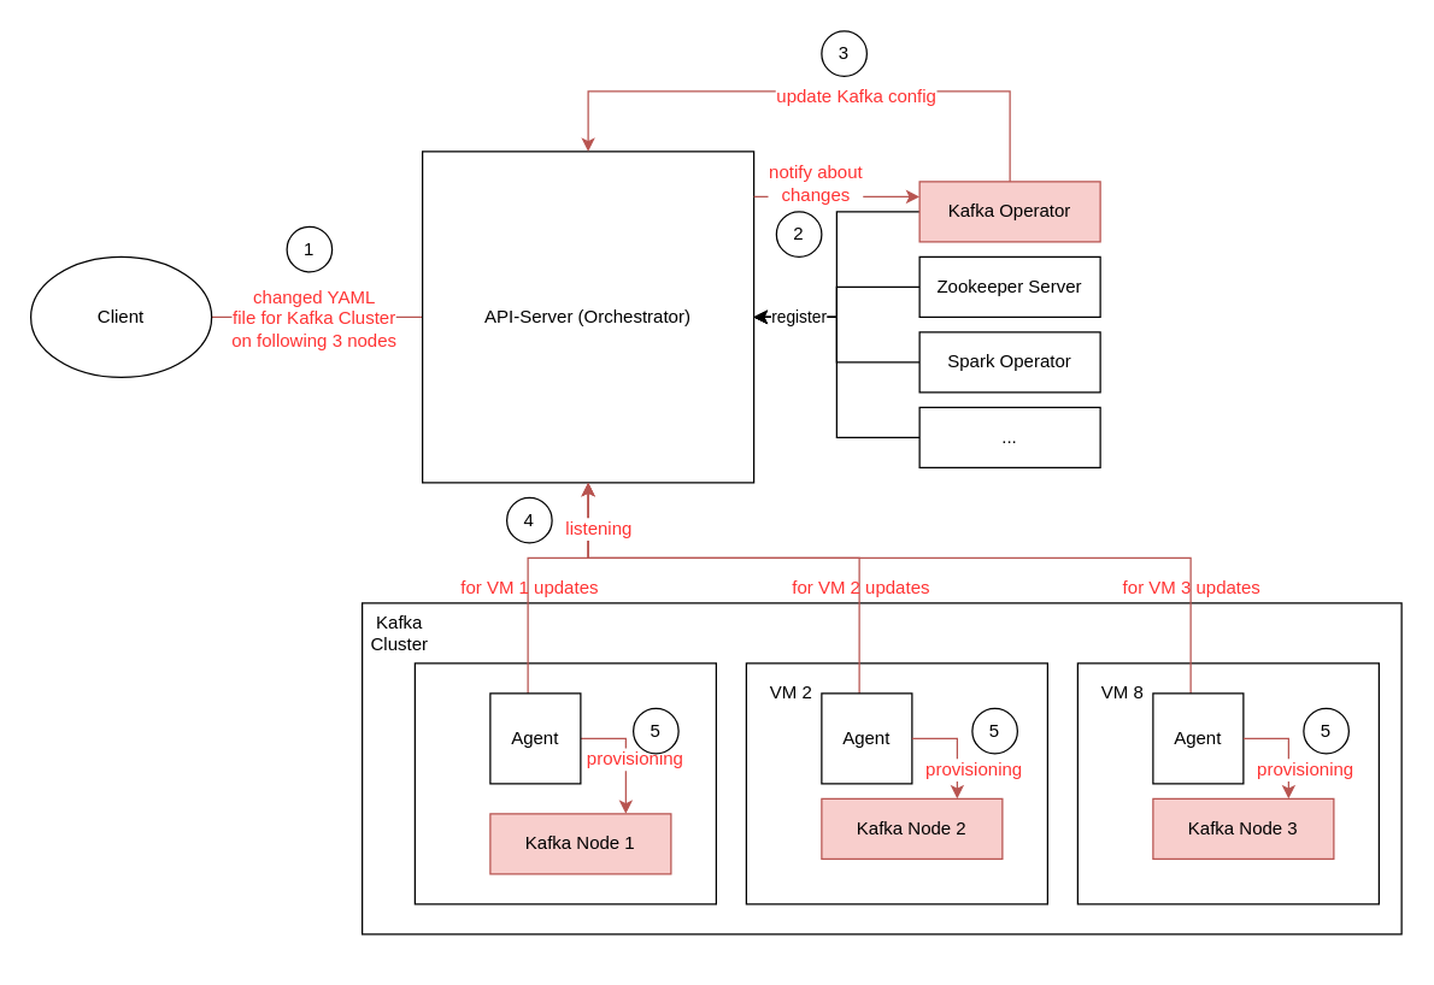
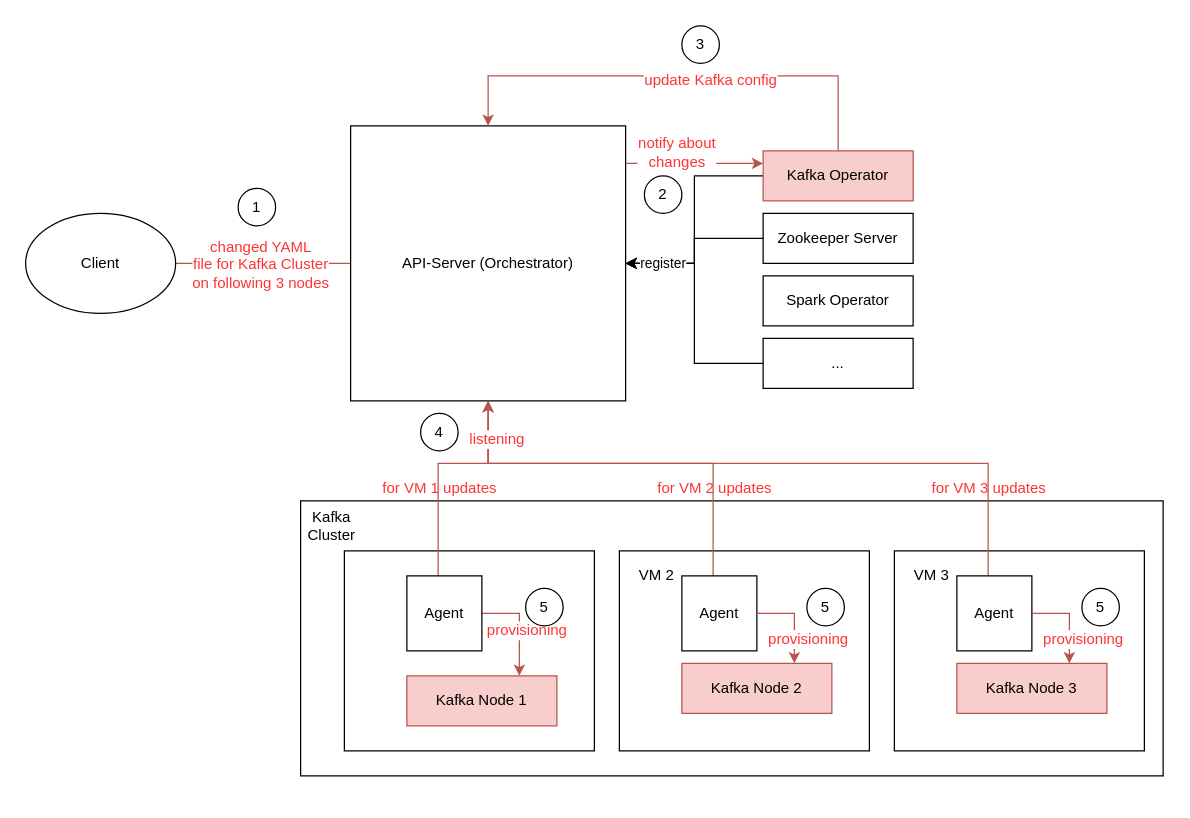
  <mxCell id="0" />
  <mxCell id="1" parent="0" />
  <mxCell id="2" value="" style="rounded=0;whiteSpace=wrap;html=1;" vertex="1" parent="1"><mxGeometry y="400" width="690" height="220" as="geometry" x="240" /></mxCell>
  <mxCell id="3" value="" style="rounded=0;whiteSpace=wrap;html=1;" vertex="1" parent="1"><mxGeometry x="275" y="440" width="200" height="160" as="geometry" /></mxCell>
  <mxCell id="4" style="edgeStyle=orthogonalEdgeStyle;rounded=0;orthogonalLoop=1;jettySize=auto;html=1;fontColor=#FF3333;fillColor=#f8cecc;strokeColor=#b85450;endArrow=none;" edge="1" parent="1" source="6" target="7"><mxGeometry relative="1" as="geometry" /></mxCell>
  <mxCell id="5" value="&lt;div&gt;changed YAML&lt;/div&gt;&lt;div&gt; file for Kafka Cluster &lt;br&gt;&lt;/div&gt;&lt;div&gt;on following 3 nodes&lt;br&gt;&lt;/div&gt;" style="text;html=1;align=center;verticalAlign=middle;resizable=0;points=[];labelBackgroundColor=#ffffff;fontColor=#FF3333;" vertex="1" connectable="0" parent="4"><mxGeometry x="-0.3" y="3" relative="1" as="geometry"><mxPoint x="18" y="3" as="offset" /></mxGeometry></mxCell>
  <mxCell id="6" value="Client" style="ellipse;whiteSpace=wrap;html=1;" vertex="1" parent="1"><mxGeometry x="20" y="170" width="120" height="80" as="geometry" /></mxCell>
  <mxCell id="7" value="API-Server (Orchestrator)" style="whiteSpace=wrap;html=1;aspect=fixed;" vertex="1" parent="1"><mxGeometry x="280" y="100" width="220" height="220" as="geometry" /></mxCell>
  <mxCell id="8" style="edgeStyle=orthogonalEdgeStyle;rounded=0;orthogonalLoop=1;jettySize=auto;html=1;" edge="1" parent="1" source="11" target="7"><mxGeometry relative="1" as="geometry" /></mxCell>
  <mxCell id="9" style="edgeStyle=orthogonalEdgeStyle;rounded=0;orthogonalLoop=1;jettySize=auto;html=1;entryX=0.5;entryY=0;entryDx=0;entryDy=0;fillColor=#f8cecc;strokeColor=#b85450;" edge="1" parent="1" source="11" target="7"><mxGeometry relative="1" as="geometry"><Array as="points"><mxPoint x="670" y="60" /><mxPoint x="390" y="60" /></Array></mxGeometry></mxCell>
  <mxCell id="10" value="&lt;font color=&quot;#FF3333&quot;&gt;update Kafka config&lt;/font&gt;" style="text;html=1;align=center;verticalAlign=middle;resizable=0;points=[];labelBackgroundColor=#ffffff;" vertex="1" connectable="0" parent="9"><mxGeometry x="-0.142" y="3" relative="1" as="geometry"><mxPoint as="offset" /></mxGeometry></mxCell>
  <mxCell id="11" value="Kafka Operator" style="rounded=0;whiteSpace=wrap;html=1;fillColor=#f8cecc;strokeColor=#b85450;" vertex="1" parent="1"><mxGeometry x="610" y="120" width="120" height="40" as="geometry" /></mxCell>
  <mxCell id="12" style="edgeStyle=orthogonalEdgeStyle;rounded=0;orthogonalLoop=1;jettySize=auto;html=1;entryX=1;entryY=0.5;entryDx=0;entryDy=0;" edge="1" parent="1" source="13" target="7"><mxGeometry relative="1" as="geometry" /></mxCell>
  <mxCell id="13" value="Zookeeper Server" style="rounded=0;whiteSpace=wrap;html=1;" vertex="1" parent="1"><mxGeometry x="610" y="170" width="120" height="40" as="geometry" /></mxCell>
- <mxCell id="14" style="edgeStyle=orthogonalEdgeStyle;rounded=0;orthogonalLoop=1;jettySize=auto;html=1;" edge="1" parent="1" source="15" target="7"><mxGeometry relative="1" as="geometry" /></mxCell>
  <mxCell id="15" value="Spark Operator" style="rounded=0;whiteSpace=wrap;html=1;" vertex="1" parent="1"><mxGeometry x="610" y="220" width="120" height="40" as="geometry" /></mxCell>
  <mxCell id="16" value="register" style="edgeStyle=orthogonalEdgeStyle;rounded=0;orthogonalLoop=1;jettySize=auto;html=1;" edge="1" parent="1" source="17" target="7"><mxGeometry x="0.684" relative="1" as="geometry"><mxPoint as="offset" /></mxGeometry></mxCell>
  <mxCell id="17" value="..." style="rounded=0;whiteSpace=wrap;html=1;" vertex="1" parent="1"><mxGeometry x="610" y="270" width="120" height="40" as="geometry" /></mxCell>
  <mxCell id="18" value="" style="endArrow=classic;html=1;fontColor=#FF3333;fillColor=#f8cecc;strokeColor=#b85450;entryX=0;entryY=0.25;entryDx=0;entryDy=0;" edge="1" parent="1" target="11"><mxGeometry width="50" height="50" relative="1" as="geometry"><mxPoint x="500" y="130" as="sourcePoint" /><mxPoint x="580" y="30" as="targetPoint" /></mxGeometry></mxCell>
  <mxCell id="19" value="&lt;div&gt;notify about &lt;br&gt;&lt;/div&gt;&lt;div&gt;changes&lt;/div&gt;" style="text;html=1;align=center;verticalAlign=middle;resizable=0;points=[];labelBackgroundColor=#ffffff;fontColor=#FF3333;" vertex="1" connectable="0" parent="18"><mxGeometry x="-0.4" relative="1" as="geometry"><mxPoint x="7" y="-10" as="offset" /></mxGeometry></mxCell>
  <mxCell id="20" style="edgeStyle=orthogonalEdgeStyle;rounded=0;orthogonalLoop=1;jettySize=auto;html=1;fillColor=#f8cecc;strokeColor=#b85450;" edge="1" parent="1" source="23" target="7"><mxGeometry relative="1" as="geometry"><Array as="points"><mxPoint x="350" y="370" /><mxPoint x="390" y="370" /></Array></mxGeometry></mxCell>
  <mxCell id="21" style="edgeStyle=orthogonalEdgeStyle;rounded=0;orthogonalLoop=1;jettySize=auto;html=1;entryX=0.75;entryY=0;entryDx=0;entryDy=0;fillColor=#f8cecc;strokeColor=#b85450;" edge="1" parent="1" source="23" target="29"><mxGeometry relative="1" as="geometry"><Array as="points"><mxPoint x="415" y="490" /></Array></mxGeometry></mxCell>
  <mxCell id="22" value="&lt;font color=&quot;#FF3333&quot;&gt;provisioning&lt;/font&gt;" style="text;html=1;align=center;verticalAlign=middle;resizable=0;points=[];labelBackgroundColor=#ffffff;" vertex="1" connectable="0" parent="21"><mxGeometry x="-0.229" y="-8" relative="1" as="geometry"><mxPoint x="13" y="12" as="offset" /></mxGeometry></mxCell>
  <mxCell id="23" value="Agent" style="whiteSpace=wrap;html=1;aspect=fixed;" vertex="1" parent="1"><mxGeometry x="325" y="460" width="60" height="60" as="geometry" /></mxCell>
  <mxCell id="24" value="" style="rounded=0;whiteSpace=wrap;html=1;" vertex="1" parent="1"><mxGeometry x="495" y="440" width="200" height="160" as="geometry" /></mxCell>
  <mxCell id="25" style="edgeStyle=orthogonalEdgeStyle;rounded=0;orthogonalLoop=1;jettySize=auto;html=1;fillColor=#f8cecc;strokeColor=#b85450;" edge="1" parent="1" source="26" target="7"><mxGeometry relative="1" as="geometry"><Array as="points"><mxPoint x="570" y="370" /><mxPoint x="390" y="370" /></Array></mxGeometry></mxCell>
  <mxCell id="26" value="Agent" style="whiteSpace=wrap;html=1;aspect=fixed;" vertex="1" parent="1"><mxGeometry x="545" y="460" width="60" height="60" as="geometry" /></mxCell>
  <mxCell id="27" value="VM 2" style="text;html=1;strokeColor=none;fillColor=none;align=center;verticalAlign=middle;whiteSpace=wrap;rounded=0;" vertex="1" parent="1"><mxGeometry x="505" y="450" width="40" height="20" as="geometry" /></mxCell>
  <mxCell id="28" value="Kafka Node 2" style="rounded=0;whiteSpace=wrap;html=1;fillColor=#f8cecc;strokeColor=#b85450;" vertex="1" parent="1"><mxGeometry x="545" y="530" width="120" height="40" as="geometry" /></mxCell>
  <mxCell id="29" value="Kafka Node 1" style="rounded=0;whiteSpace=wrap;html=1;fillColor=#f8cecc;strokeColor=#b85450;" vertex="1" parent="1"><mxGeometry x="325" y="540" width="120" height="40" as="geometry" /></mxCell>
  <mxCell id="30" value="" style="rounded=0;whiteSpace=wrap;html=1;" vertex="1" parent="1"><mxGeometry x="715" y="440" width="200" height="160" as="geometry" /></mxCell>
  <mxCell id="31" style="edgeStyle=orthogonalEdgeStyle;rounded=0;orthogonalLoop=1;jettySize=auto;html=1;entryX=0.5;entryY=1;entryDx=0;entryDy=0;fillColor=#f8cecc;strokeColor=#b85450;" edge="1" parent="1" source="33" target="7"><mxGeometry relative="1" as="geometry"><Array as="points"><mxPoint x="790" y="370" /><mxPoint x="390" y="370" /></Array></mxGeometry></mxCell>
  <mxCell id="32" value="&lt;font color=&quot;#FF3333&quot;&gt;listening&lt;/font&gt;" style="text;html=1;align=center;verticalAlign=middle;resizable=0;points=[];labelBackgroundColor=#ffffff;" vertex="1" connectable="0" parent="31"><mxGeometry x="0.577" y="-2" relative="1" as="geometry"><mxPoint x="-58" y="-18" as="offset" /></mxGeometry></mxCell>
  <mxCell id="33" value="Agent" style="whiteSpace=wrap;html=1;aspect=fixed;" vertex="1" parent="1"><mxGeometry x="765" y="460" width="60" height="60" as="geometry" /></mxCell>
- <mxCell id="34" value="VM 8" style="text;html=1;strokeColor=none;fillColor=none;align=center;verticalAlign=middle;whiteSpace=wrap;rounded=0;" vertex="1" parent="1"><mxGeometry x="725" y="450" width="40" height="20" as="geometry" /></mxCell>
+ <mxCell id="34" value="VM 3" style="text;html=1;strokeColor=none;fillColor=none;align=center;verticalAlign=middle;whiteSpace=wrap;rounded=0;" vertex="1" parent="1"><mxGeometry x="725" y="450" width="40" height="20" as="geometry" /></mxCell>
  <mxCell id="35" value="Kafka Node 3" style="rounded=0;whiteSpace=wrap;html=1;fillColor=#f8cecc;strokeColor=#b85450;" vertex="1" parent="1"><mxGeometry x="765" y="530" width="120" height="40" as="geometry" /></mxCell>
  <mxCell id="36" value="Kafka Cluster" style="text;html=1;strokeColor=none;fillColor=none;align=center;verticalAlign=middle;whiteSpace=wrap;rounded=0;" vertex="1" parent="1"><mxGeometry x="245" y="410" width="40" height="20" as="geometry" /></mxCell>
  <mxCell id="37" style="edgeStyle=orthogonalEdgeStyle;rounded=0;orthogonalLoop=1;jettySize=auto;html=1;exitX=0.5;exitY=1;exitDx=0;exitDy=0;" edge="1" parent="1"><mxGeometry relative="1" as="geometry"><mxPoint x="275" y="632" as="sourcePoint" /><mxPoint x="275" y="632" as="targetPoint" /></mxGeometry></mxCell>
  <mxCell id="38" value="&lt;font color=&quot;#FF3333&quot;&gt;for VM 1 updates&lt;/font&gt;" style="text;html=1;strokeColor=none;fillColor=none;align=center;verticalAlign=middle;whiteSpace=wrap;rounded=0;" vertex="1" parent="1"><mxGeometry x="298.5" y="380" width="105" height="20" as="geometry" /></mxCell>
  <mxCell id="39" value="&lt;font color=&quot;#FF3333&quot;&gt;for VM 2 updates&lt;/font&gt;" style="text;html=1;strokeColor=none;fillColor=none;align=center;verticalAlign=middle;whiteSpace=wrap;rounded=0;" vertex="1" parent="1"><mxGeometry x="524" y="380" width="95" height="20" as="geometry" /></mxCell>
  <mxCell id="40" value="&lt;font color=&quot;#FF3333&quot;&gt;for VM 3 updates&lt;/font&gt;" style="text;html=1;strokeColor=none;fillColor=none;align=center;verticalAlign=middle;whiteSpace=wrap;rounded=0;" vertex="1" parent="1"><mxGeometry x="726" y="380" width="130" height="20" as="geometry" /></mxCell>
  <mxCell id="41" value="1" style="ellipse;whiteSpace=wrap;html=1;" vertex="1" parent="1"><mxGeometry x="190" y="150" width="30" height="30" as="geometry" /></mxCell>
  <mxCell id="42" value="2" style="ellipse;whiteSpace=wrap;html=1;" vertex="1" parent="1"><mxGeometry x="515" y="140" width="30" height="30" as="geometry" /></mxCell>
  <mxCell id="43" value="3" style="ellipse;whiteSpace=wrap;html=1;" vertex="1" parent="1"><mxGeometry x="545" y="20" width="30" height="30" as="geometry" /></mxCell>
  <mxCell id="44" value="4" style="ellipse;whiteSpace=wrap;html=1;" vertex="1" parent="1"><mxGeometry x="336" y="330" width="30" height="30" as="geometry" /></mxCell>
  <mxCell id="45" value="5" style="ellipse;whiteSpace=wrap;html=1;" vertex="1" parent="1"><mxGeometry x="420" y="470" width="30" height="30" as="geometry" /></mxCell>
  <mxCell id="46" value="5" style="ellipse;whiteSpace=wrap;html=1;" vertex="1" parent="1"><mxGeometry x="645" y="470" width="30" height="30" as="geometry" /></mxCell>
  <mxCell id="47" value="5" style="ellipse;whiteSpace=wrap;html=1;" vertex="1" parent="1"><mxGeometry x="865" y="470" width="30" height="30" as="geometry" /></mxCell>
  <mxCell id="48" style="edgeStyle=orthogonalEdgeStyle;rounded=0;orthogonalLoop=1;jettySize=auto;html=1;entryX=0.75;entryY=0;entryDx=0;entryDy=0;fillColor=#f8cecc;strokeColor=#b85450;" edge="1" parent="1"><mxGeometry relative="1" as="geometry"><mxPoint x="605" y="490" as="sourcePoint" /><mxPoint x="635" y="530" as="targetPoint" /><Array as="points"><mxPoint x="635" y="490" /></Array></mxGeometry></mxCell>
  <mxCell id="49" value="&lt;font color=&quot;#FF3333&quot;&gt;provisioning&lt;/font&gt;" style="text;html=1;align=center;verticalAlign=middle;resizable=0;points=[];labelBackgroundColor=#ffffff;" vertex="1" connectable="0" parent="48"><mxGeometry x="-0.229" y="-8" relative="1" as="geometry"><mxPoint x="13" y="12" as="offset" /></mxGeometry></mxCell>
  <mxCell id="50" style="edgeStyle=orthogonalEdgeStyle;rounded=0;orthogonalLoop=1;jettySize=auto;html=1;entryX=0.75;entryY=0;entryDx=0;entryDy=0;fillColor=#f8cecc;strokeColor=#b85450;" edge="1" parent="1"><mxGeometry relative="1" as="geometry"><mxPoint x="825" y="490" as="sourcePoint" /><mxPoint x="855" y="530" as="targetPoint" /><Array as="points"><mxPoint x="855" y="490" /></Array></mxGeometry></mxCell>
  <mxCell id="51" value="&lt;font color=&quot;#FF3333&quot;&gt;provisioning&lt;/font&gt;" style="text;html=1;align=center;verticalAlign=middle;resizable=0;points=[];labelBackgroundColor=#ffffff;" vertex="1" connectable="0" parent="50"><mxGeometry x="-0.229" y="-8" relative="1" as="geometry"><mxPoint x="13" y="12" as="offset" /></mxGeometry></mxCell>
